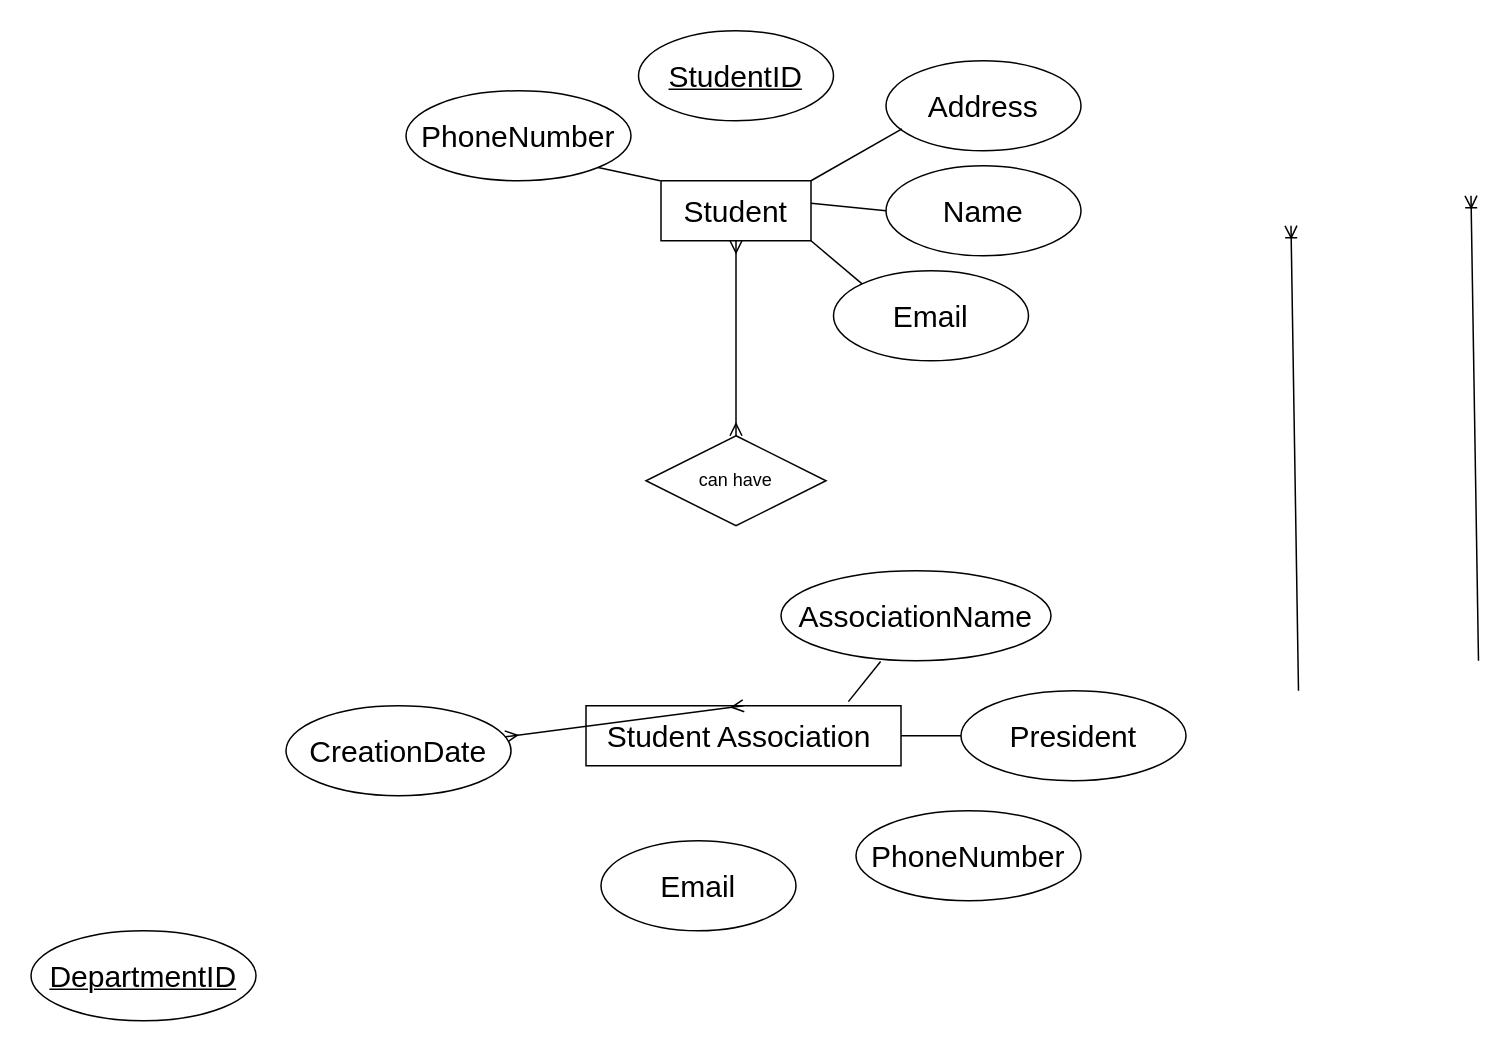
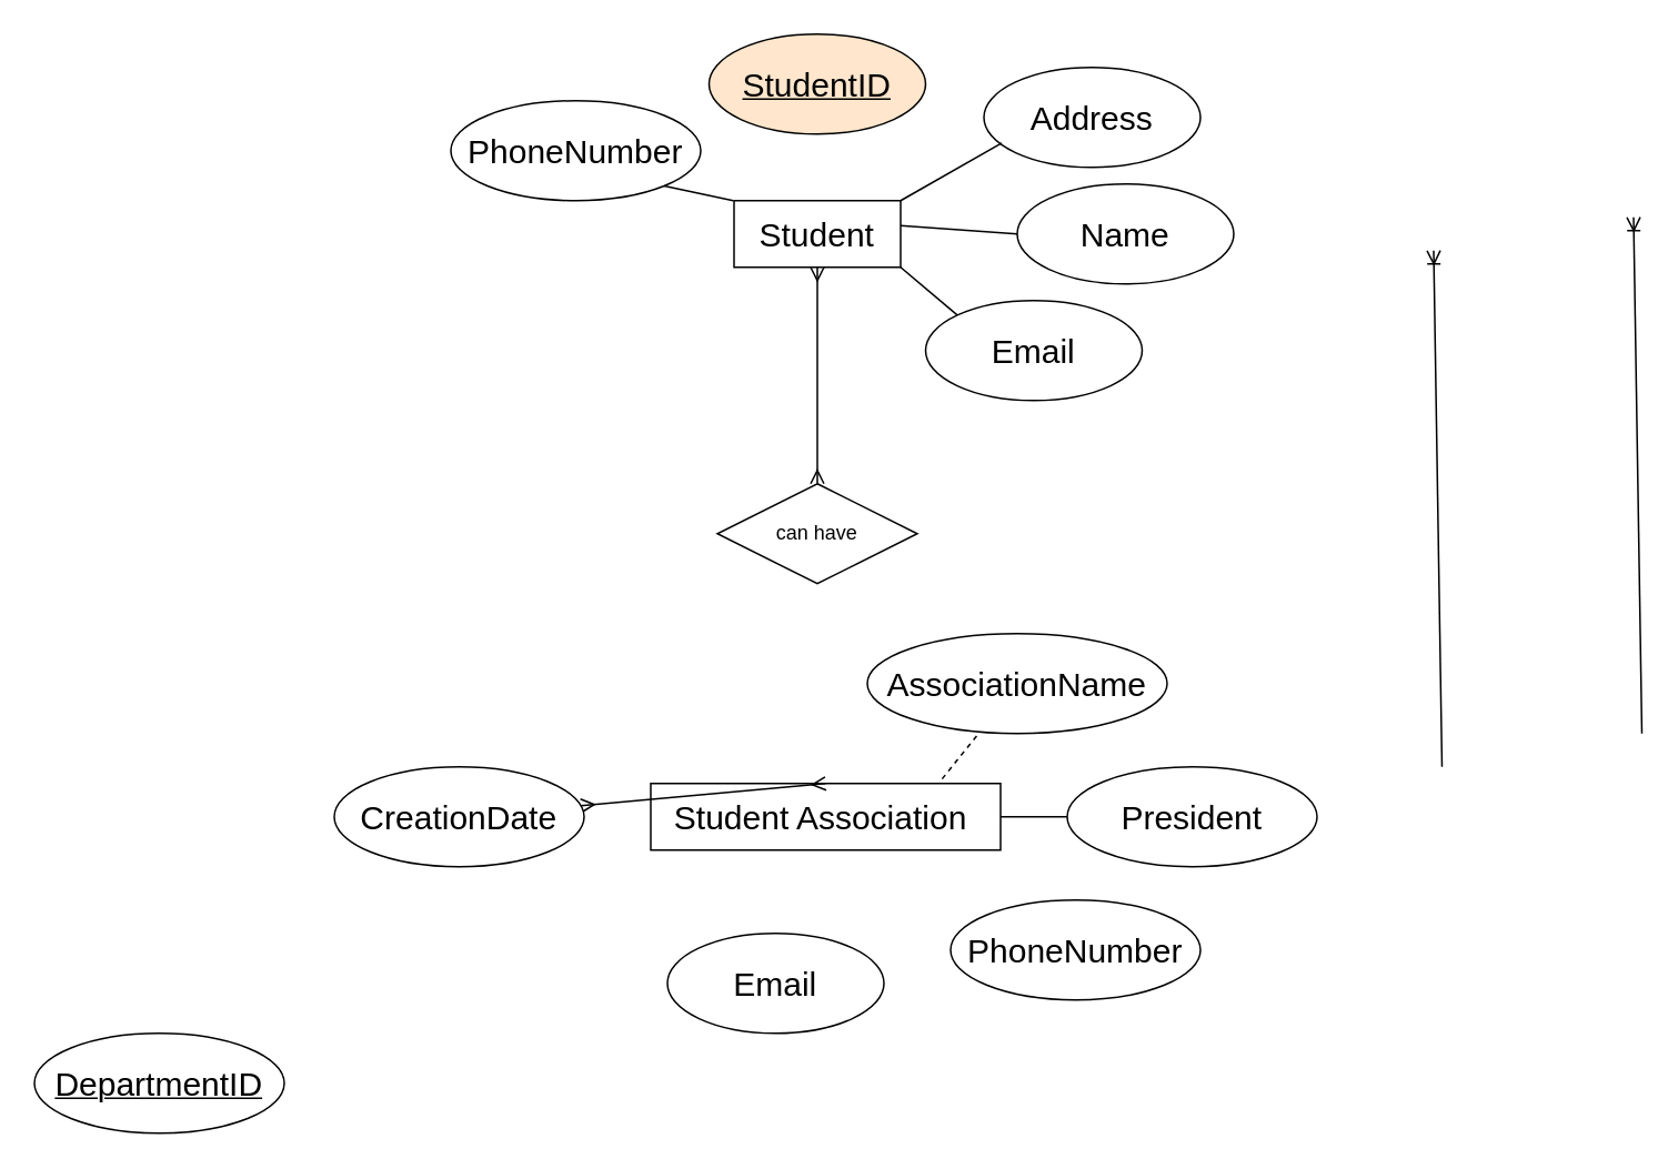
  <mxCell id="0" />
  <mxCell id="1" parent="0" />
  <mxCell id="2" value="&lt;font style=&quot;font-size: 20px;&quot;&gt;Student&lt;/font&gt;" style="whiteSpace=wrap;html=1;align=center;" vertex="1" parent="1"><mxGeometry x="440" y="120" width="100" height="40" as="geometry" /></mxCell>
- <mxCell id="3" value="&lt;font style=&quot;font-size: 20px;&quot;&gt;Name&lt;/font&gt;" style="ellipse;whiteSpace=wrap;html=1;align=center;" vertex="1" parent="1"><mxGeometry x="590" y="110" width="130" height="60" as="geometry" /></mxCell>
- <mxCell id="4" value="&lt;font style=&quot;font-size: 20px;&quot;&gt;StudentID&lt;/font&gt;" style="ellipse;whiteSpace=wrap;html=1;align=center;fontStyle=4;" vertex="1" parent="1"><mxGeometry x="425" y="20" width="130" height="60" as="geometry" /></mxCell>
+ <mxCell id="3" value="&lt;font style=&quot;font-size: 20px;&quot;&gt;Name&lt;/font&gt;" style="ellipse;whiteSpace=wrap;html=1;align=center;" vertex="1" parent="1"><mxGeometry x="610" y="110" width="130" height="60" as="geometry" /></mxCell>
+ <mxCell id="4" value="&lt;font style=&quot;font-size: 20px;&quot;&gt;StudentID&lt;/font&gt;" style="ellipse;whiteSpace=wrap;html=1;align=center;fontStyle=4;fillColor=#ffe6cc;" vertex="1" parent="1"><mxGeometry x="425" y="20" width="130" height="60" as="geometry" /></mxCell>
  <mxCell id="5" value="&lt;font style=&quot;font-size: 20px;&quot;&gt;PhoneNumber&lt;/font&gt;" style="ellipse;whiteSpace=wrap;html=1;align=center;" vertex="1" parent="1"><mxGeometry x="270" y="60" width="150" height="60" as="geometry" /></mxCell>
  <mxCell id="6" value="&lt;font style=&quot;font-size: 20px;&quot;&gt;Address&lt;/font&gt;" style="ellipse;whiteSpace=wrap;html=1;align=center;" vertex="1" parent="1"><mxGeometry x="590" y="40" width="130" height="60" as="geometry" /></mxCell>
  <mxCell id="7" value="&lt;font style=&quot;font-size: 20px;&quot;&gt;Email&lt;/font&gt;" style="ellipse;whiteSpace=wrap;html=1;align=center;" vertex="1" parent="1"><mxGeometry x="555" y="180" width="130" height="60" as="geometry" /></mxCell>
  <mxCell id="8" value="&lt;font style=&quot;font-size: 20px;&quot;&gt;DepartmentID&lt;/font&gt;" style="ellipse;whiteSpace=wrap;html=1;align=center;fontStyle=4;" vertex="1" parent="1"><mxGeometry x="20" y="620" width="150" height="60" as="geometry" /></mxCell>
  <mxCell id="9" value="" style="endArrow=none;html=1;rounded=0;entryX=0.082;entryY=0.757;entryDx=0;entryDy=0;entryPerimeter=0;" edge="1" parent="1" target="6"><mxGeometry width="50" height="50" relative="1" as="geometry"><mxPoint x="540" y="120" as="sourcePoint" /><mxPoint x="590" y="70" as="targetPoint" /></mxGeometry></mxCell>
  <mxCell id="10" value="" style="endArrow=none;html=1;rounded=0;entryX=0;entryY=0.5;entryDx=0;entryDy=0;" edge="1" parent="1" target="3"><mxGeometry width="50" height="50" relative="1" as="geometry"><mxPoint x="540" y="135" as="sourcePoint" /><mxPoint x="621" y="100" as="targetPoint" /></mxGeometry></mxCell>
  <mxCell id="11" value="" style="endArrow=none;html=1;rounded=0;entryX=0;entryY=0;entryDx=0;entryDy=0;" edge="1" parent="1" target="7"><mxGeometry width="50" height="50" relative="1" as="geometry"><mxPoint x="540" y="160" as="sourcePoint" /><mxPoint x="621" y="125" as="targetPoint" /></mxGeometry></mxCell>
  <mxCell id="12" value="" style="endArrow=none;html=1;rounded=0;entryX=1;entryY=1;entryDx=0;entryDy=0;" edge="1" parent="1" target="5"><mxGeometry width="50" height="50" relative="1" as="geometry"><mxPoint x="439.5" y="120" as="sourcePoint" /><mxPoint x="520.5" y="85" as="targetPoint" /></mxGeometry></mxCell>
  <mxCell id="13" value="&lt;font style=&quot;font-size: 20px;&quot;&gt;Student Association&amp;nbsp;&lt;/font&gt;" style="whiteSpace=wrap;html=1;align=center;" vertex="1" parent="1"><mxGeometry x="390" y="470" width="210" height="40" as="geometry" /></mxCell>
  <mxCell id="14" value="" style="fontSize=12;html=1;endArrow=ERoneToMany;rounded=0;exitX=0.5;exitY=0;exitDx=0;exitDy=0;entryX=0.5;entryY=1;entryDx=0;entryDy=0;" edge="1" parent="1"><mxGeometry width="100" height="100" relative="1" as="geometry"><mxPoint x="985" y="440" as="sourcePoint" /><mxPoint x="980" y="130" as="targetPoint" /></mxGeometry></mxCell>
  <mxCell id="15" value="&lt;font style=&quot;font-size: 20px;&quot;&gt;PhoneNumber&lt;/font&gt;" style="ellipse;whiteSpace=wrap;html=1;align=center;" vertex="1" parent="1"><mxGeometry x="570" y="540" width="150" height="60" as="geometry" /></mxCell>
  <mxCell id="16" value="&lt;font style=&quot;font-size: 20px;&quot;&gt;Email&lt;/font&gt;" style="ellipse;whiteSpace=wrap;html=1;align=center;" vertex="1" parent="1"><mxGeometry x="400" y="560" width="130" height="60" as="geometry" /></mxCell>
  <mxCell id="17" value="" style="fontSize=12;html=1;endArrow=ERoneToMany;rounded=0;exitX=0.5;exitY=0;exitDx=0;exitDy=0;entryX=0.5;entryY=1;entryDx=0;entryDy=0;" edge="1" parent="1"><mxGeometry width="100" height="100" relative="1" as="geometry"><mxPoint x="865" y="460" as="sourcePoint" /><mxPoint x="860" y="150" as="targetPoint" /></mxGeometry></mxCell>
  <mxCell id="18" value="" style="fontSize=12;html=1;endArrow=ERmany;startArrow=ERmany;rounded=0;exitX=0.5;exitY=0;exitDx=0;exitDy=0;" edge="1" parent="1" source="20"><mxGeometry width="100" height="100" relative="1" as="geometry"><mxPoint x="390" y="260" as="sourcePoint" /><mxPoint x="490" y="160" as="targetPoint" /></mxGeometry></mxCell>
  <mxCell id="19" value="" style="fontSize=12;html=1;endArrow=ERmany;startArrow=ERmany;rounded=0;exitX=0.5;exitY=0;exitDx=0;exitDy=0;" edge="1" parent="1" source="13" target="22"><mxGeometry width="100" height="100" relative="1" as="geometry"><mxPoint x="495" y="470" as="sourcePoint" /><mxPoint x="490" y="160" as="targetPoint" /></mxGeometry></mxCell>
  <mxCell id="20" value="can have" style="shape=rhombus;perimeter=rhombusPerimeter;whiteSpace=wrap;html=1;align=center;" vertex="1" parent="1"><mxGeometry x="430" y="290" width="120" height="60" as="geometry" /></mxCell>
  <mxCell id="21" value="&lt;font style=&quot;font-size: 20px;&quot;&gt;President&lt;/font&gt;" style="ellipse;whiteSpace=wrap;html=1;align=center;" vertex="1" parent="1"><mxGeometry x="640" y="460" width="150" height="60" as="geometry" /></mxCell>
- <mxCell id="22" value="&lt;font style=&quot;font-size: 20px;&quot;&gt;CreationDate&lt;/font&gt;" style="ellipse;whiteSpace=wrap;html=1;align=center;" vertex="1" parent="1"><mxGeometry x="190" y="470" width="150" height="60" as="geometry" /></mxCell>
+ <mxCell id="22" value="&lt;font style=&quot;font-size: 20px;&quot;&gt;CreationDate&lt;/font&gt;" style="ellipse;whiteSpace=wrap;html=1;align=center;" vertex="1" parent="1"><mxGeometry x="200" y="460" width="150" height="60" as="geometry" /></mxCell>
  <mxCell id="23" value="&lt;font style=&quot;font-size: 20px;&quot;&gt;AssociationName&lt;/font&gt;" style="ellipse;whiteSpace=wrap;html=1;align=center;" vertex="1" parent="1"><mxGeometry x="520" y="380" width="180" height="60" as="geometry" /></mxCell>
- <mxCell id="24" value="" style="endArrow=none;html=1;rounded=0;entryX=0.369;entryY=1.009;entryDx=0;entryDy=0;entryPerimeter=0;exitX=0.833;exitY=-0.069;exitDx=0;exitDy=0;exitPerimeter=0;" edge="1" parent="1" source="13" target="23"><mxGeometry width="50" height="50" relative="1" as="geometry"><mxPoint x="590" y="469" as="sourcePoint" /><mxPoint x="548.5" y="460" as="targetPoint" /></mxGeometry></mxCell>
+ <mxCell id="24" value="" style="endArrow=none;html=1;rounded=0;entryX=0.369;entryY=1.009;entryDx=0;entryDy=0;entryPerimeter=0;exitX=0.833;exitY=-0.069;exitDx=0;exitDy=0;exitPerimeter=0;dashed=1;" edge="1" parent="1" source="13" target="23"><mxGeometry width="50" height="50" relative="1" as="geometry"><mxPoint x="590" y="469" as="sourcePoint" /><mxPoint x="548.5" y="460" as="targetPoint" /></mxGeometry></mxCell>
  <mxCell id="25" value="" style="endArrow=none;html=1;rounded=0;entryX=1;entryY=0.5;entryDx=0;entryDy=0;exitX=0;exitY=0.5;exitDx=0;exitDy=0;" edge="1" parent="1" source="21" target="13"><mxGeometry width="50" height="50" relative="1" as="geometry"><mxPoint x="640.75" y="504.5" as="sourcePoint" /><mxPoint x="599.25" y="495.5" as="targetPoint" /></mxGeometry></mxCell>
